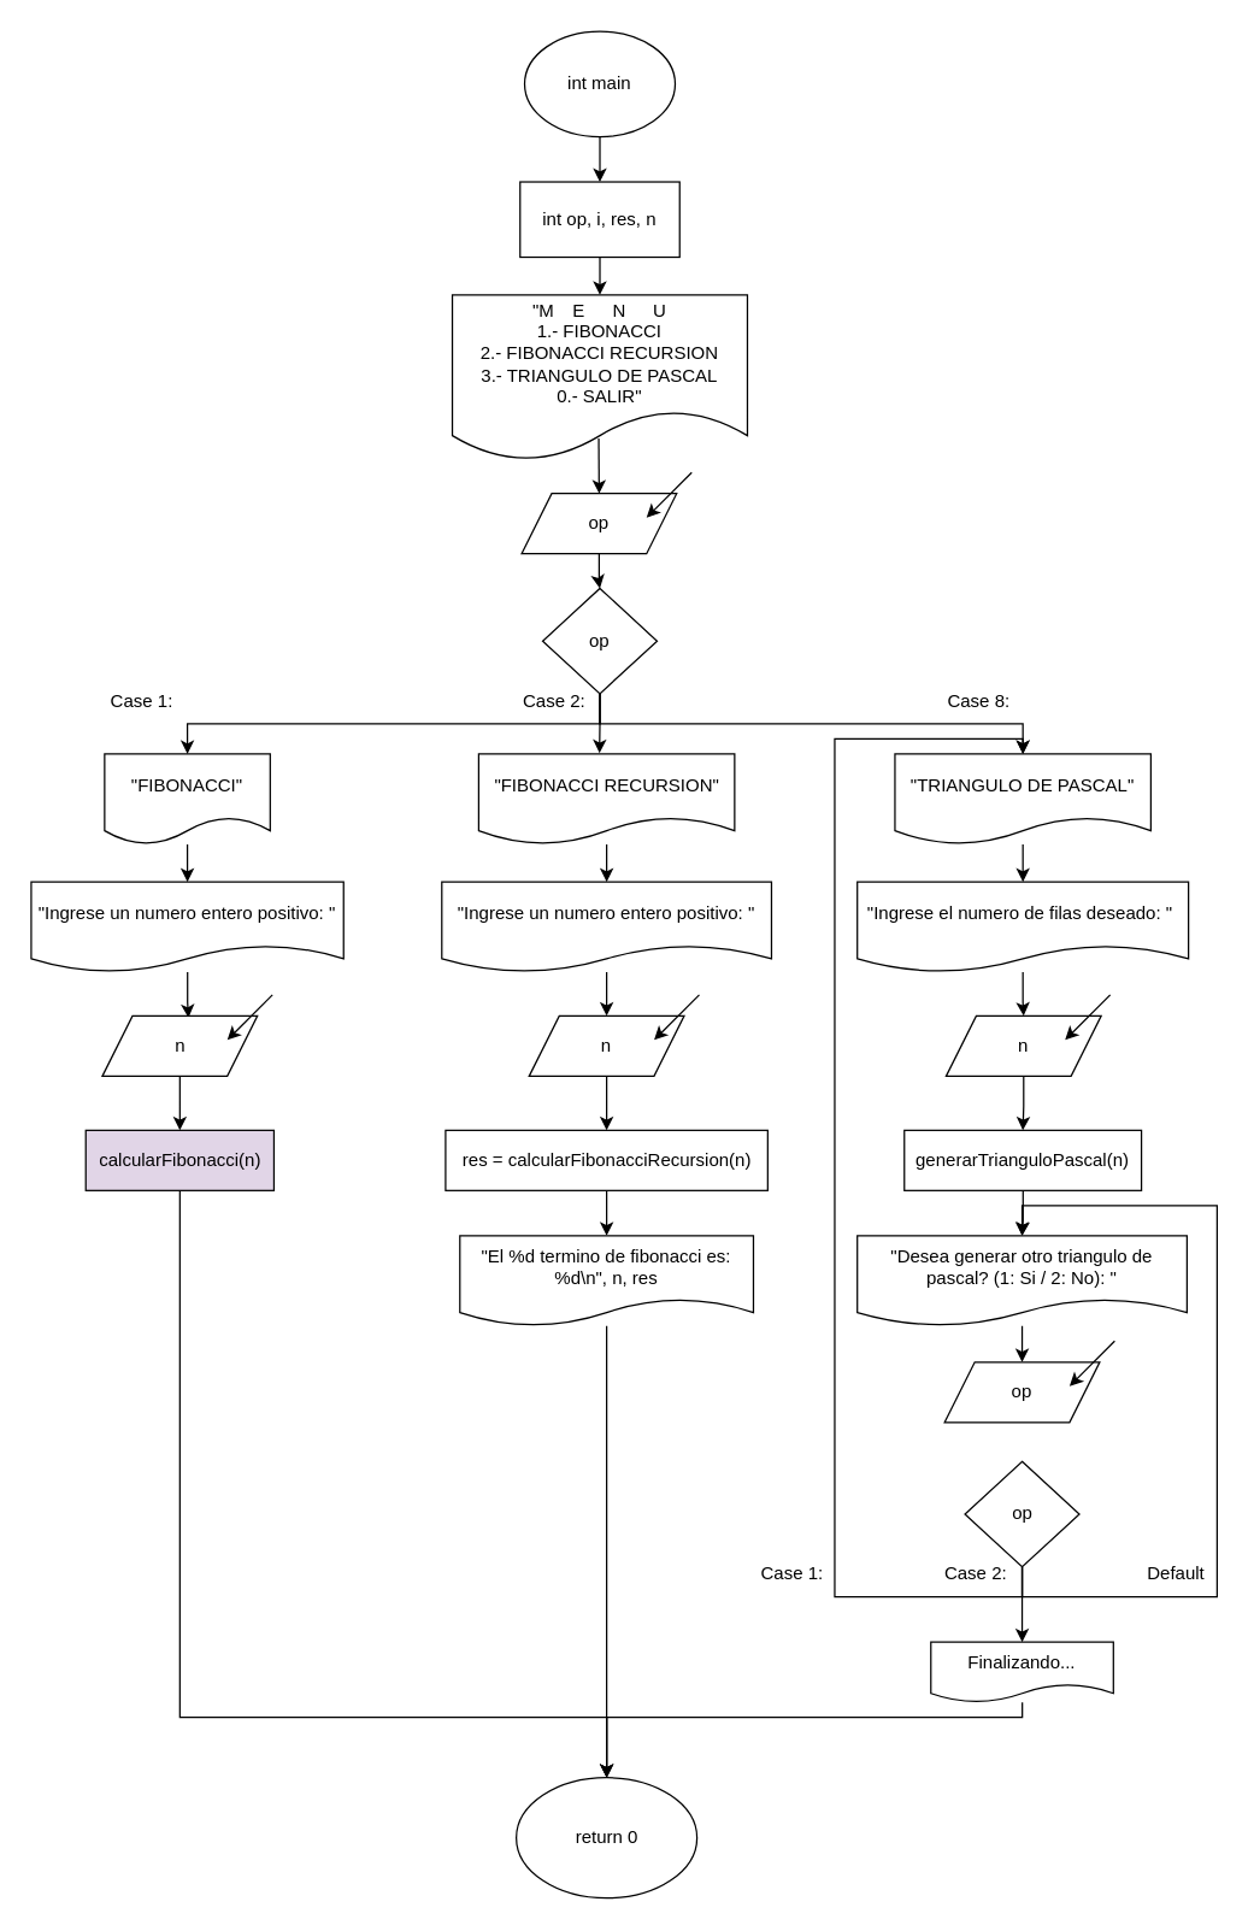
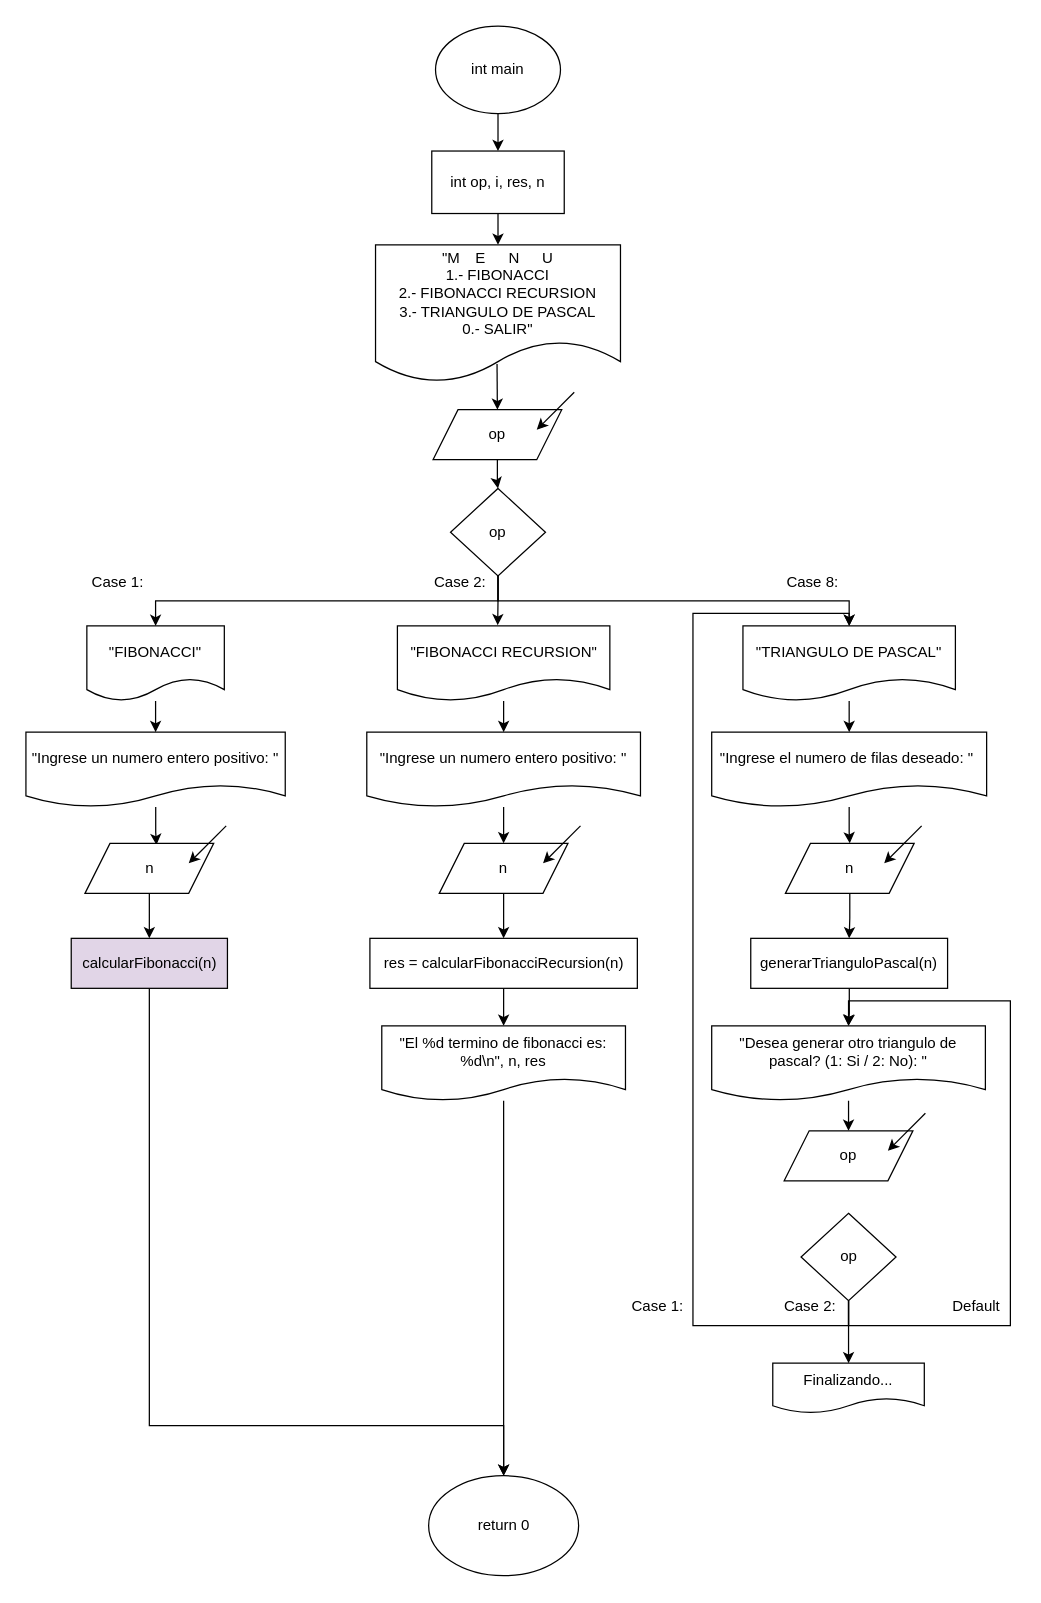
  <mxCell id="0" />
  <mxCell id="1" parent="0" />
  <mxCell id="2" style="edgeStyle=orthogonalEdgeStyle;rounded=0;orthogonalLoop=1;jettySize=auto;html=1;entryX=0.5;entryY=0;entryDx=0;entryDy=0;" edge="1" parent="1" source="3" target="5"><mxGeometry relative="1" as="geometry" /></mxCell>
  <mxCell id="3" value="int main" style="ellipse;whiteSpace=wrap;html=1;" vertex="1" parent="1"><mxGeometry x="348" y="20" width="100" height="70" as="geometry" /></mxCell>
  <mxCell id="4" style="edgeStyle=orthogonalEdgeStyle;rounded=0;orthogonalLoop=1;jettySize=auto;html=1;entryX=0.5;entryY=0;entryDx=0;entryDy=0;" edge="1" parent="1" source="5" target="7"><mxGeometry relative="1" as="geometry" /></mxCell>
  <mxCell id="5" value="int op, i, res, n" style="rounded=0;whiteSpace=wrap;html=1;" vertex="1" parent="1"><mxGeometry x="345" y="120" width="106" height="50" as="geometry" /></mxCell>
  <mxCell id="6" style="edgeStyle=orthogonalEdgeStyle;rounded=0;orthogonalLoop=1;jettySize=auto;html=1;entryX=0.5;entryY=0;entryDx=0;entryDy=0;exitX=0.496;exitY=0.867;exitDx=0;exitDy=0;exitPerimeter=0;" edge="1" parent="1" source="7" target="9"><mxGeometry relative="1" as="geometry" /></mxCell>
  <mxCell id="7" value="&quot;M&lt;span style=&quot;white-space: pre;&quot;&gt;&#09;&lt;/span&gt;E&lt;span style=&quot;white-space: pre;&quot;&gt;&#09;&lt;/span&gt;N&lt;span style=&quot;white-space: pre;&quot;&gt;&#09;&lt;/span&gt;U&lt;br&gt;1.- FIBONACCI&lt;br&gt;2.- FIBONACCI RECURSION&lt;br&gt;3.- TRIANGULO DE PASCAL&lt;br&gt;0.- SALIR&quot;" style="shape=document;whiteSpace=wrap;html=1;boundedLbl=1;" vertex="1" parent="1"><mxGeometry x="300" y="195" width="196" height="110" as="geometry" /></mxCell>
  <mxCell id="8" value="" style="group" vertex="1" connectable="0" parent="1"><mxGeometry x="346" y="313" width="113" height="54" as="geometry" /></mxCell>
  <mxCell id="9" value="op" style="shape=parallelogram;perimeter=parallelogramPerimeter;whiteSpace=wrap;html=1;fixedSize=1;" vertex="1" parent="8"><mxGeometry y="14" width="103" height="40" as="geometry" /></mxCell>
  <mxCell id="10" value="" style="endArrow=classic;html=1;rounded=0;" edge="1" parent="8"><mxGeometry width="50" height="50" relative="1" as="geometry"><mxPoint x="113" as="sourcePoint" /><mxPoint x="83" y="30" as="targetPoint" /></mxGeometry></mxCell>
  <mxCell id="11" style="edgeStyle=orthogonalEdgeStyle;rounded=0;orthogonalLoop=1;jettySize=auto;html=1;entryX=0.472;entryY=-0.01;entryDx=0;entryDy=0;entryPerimeter=0;" edge="1" parent="1" source="14" target="19"><mxGeometry relative="1" as="geometry" /></mxCell>
  <mxCell id="12" style="edgeStyle=orthogonalEdgeStyle;rounded=0;orthogonalLoop=1;jettySize=auto;html=1;entryX=0.5;entryY=0;entryDx=0;entryDy=0;" edge="1" parent="1" source="14" target="17"><mxGeometry relative="1" as="geometry"><Array as="points"><mxPoint x="398" y="480" /><mxPoint x="124" y="480" /><mxPoint x="124" y="500" /></Array></mxGeometry></mxCell>
  <mxCell id="13" style="edgeStyle=orthogonalEdgeStyle;rounded=0;orthogonalLoop=1;jettySize=auto;html=1;entryX=0.5;entryY=0;entryDx=0;entryDy=0;" edge="1" parent="1" source="14" target="21"><mxGeometry relative="1" as="geometry"><Array as="points"><mxPoint x="398" y="480" /><mxPoint x="679" y="480" /></Array></mxGeometry></mxCell>
  <mxCell id="14" value="op" style="rhombus;whiteSpace=wrap;html=1;" vertex="1" parent="1"><mxGeometry x="360" y="390" width="76" height="70" as="geometry" /></mxCell>
  <mxCell id="15" style="edgeStyle=orthogonalEdgeStyle;rounded=0;orthogonalLoop=1;jettySize=auto;html=1;entryX=0.5;entryY=0;entryDx=0;entryDy=0;" edge="1" parent="1" source="9" target="14"><mxGeometry relative="1" as="geometry" /></mxCell>
  <mxCell id="16" style="edgeStyle=orthogonalEdgeStyle;rounded=0;orthogonalLoop=1;jettySize=auto;html=1;entryX=0.5;entryY=0;entryDx=0;entryDy=0;" edge="1" parent="1" source="17" target="26"><mxGeometry relative="1" as="geometry" /></mxCell>
  <mxCell id="17" value="&quot;FIBONACCI&quot;" style="shape=document;whiteSpace=wrap;html=1;boundedLbl=1;" vertex="1" parent="1"><mxGeometry x="69" y="500" width="110" height="60" as="geometry" /></mxCell>
  <mxCell id="18" style="edgeStyle=orthogonalEdgeStyle;rounded=0;orthogonalLoop=1;jettySize=auto;html=1;entryX=0.5;entryY=0;entryDx=0;entryDy=0;" edge="1" parent="1" source="19" target="28"><mxGeometry relative="1" as="geometry" /></mxCell>
  <mxCell id="19" value="&quot;FIBONACCI RECURSION&quot;" style="shape=document;whiteSpace=wrap;html=1;boundedLbl=1;" vertex="1" parent="1"><mxGeometry x="317.5" y="500" width="170" height="60" as="geometry" /></mxCell>
  <mxCell id="20" style="edgeStyle=orthogonalEdgeStyle;rounded=0;orthogonalLoop=1;jettySize=auto;html=1;entryX=0.5;entryY=0;entryDx=0;entryDy=0;" edge="1" parent="1" source="21" target="30"><mxGeometry relative="1" as="geometry" /></mxCell>
  <mxCell id="21" value="&quot;TRIANGULO DE PASCAL&quot;" style="shape=document;whiteSpace=wrap;html=1;boundedLbl=1;" vertex="1" parent="1"><mxGeometry x="594" y="500" width="170" height="60" as="geometry" /></mxCell>
  <mxCell id="22" value="Case 1:" style="text;html=1;strokeColor=none;fillColor=none;align=center;verticalAlign=middle;whiteSpace=wrap;rounded=0;" vertex="1" parent="1"><mxGeometry x="64" y="450" width="60" height="30" as="geometry" /></mxCell>
  <mxCell id="23" value="Case 2:" style="text;html=1;strokeColor=none;fillColor=none;align=center;verticalAlign=middle;whiteSpace=wrap;rounded=0;" vertex="1" parent="1"><mxGeometry x="338" y="450" width="60" height="30" as="geometry" /></mxCell>
  <mxCell id="24" value="Case 8:" style="text;html=1;strokeColor=none;fillColor=none;align=center;verticalAlign=middle;whiteSpace=wrap;rounded=0;" vertex="1" parent="1"><mxGeometry x="620" y="450" width="60" height="30" as="geometry" /></mxCell>
  <mxCell id="25" style="edgeStyle=orthogonalEdgeStyle;rounded=0;orthogonalLoop=1;jettySize=auto;html=1;entryX=0.555;entryY=0.032;entryDx=0;entryDy=0;entryPerimeter=0;" edge="1" parent="1" source="26" target="32"><mxGeometry relative="1" as="geometry" /></mxCell>
  <mxCell id="26" value="&quot;Ingrese un numero entero positivo: &quot;" style="shape=document;whiteSpace=wrap;html=1;boundedLbl=1;" vertex="1" parent="1"><mxGeometry x="20.25" y="585" width="207.5" height="60" as="geometry" /></mxCell>
  <mxCell id="27" style="edgeStyle=orthogonalEdgeStyle;rounded=0;orthogonalLoop=1;jettySize=auto;html=1;entryX=0.5;entryY=0;entryDx=0;entryDy=0;" edge="1" parent="1" source="28" target="35"><mxGeometry relative="1" as="geometry" /></mxCell>
  <mxCell id="28" value="&quot;Ingrese un numero entero positivo: &quot;" style="shape=document;whiteSpace=wrap;html=1;boundedLbl=1;" vertex="1" parent="1"><mxGeometry x="293" y="585" width="219" height="60" as="geometry" /></mxCell>
  <mxCell id="29" style="edgeStyle=orthogonalEdgeStyle;rounded=0;orthogonalLoop=1;jettySize=auto;html=1;entryX=0.5;entryY=0;entryDx=0;entryDy=0;" edge="1" parent="1" source="30" target="38"><mxGeometry relative="1" as="geometry" /></mxCell>
  <mxCell id="30" value="&quot;Ingrese el numero de filas deseado: &quot;&amp;nbsp;" style="shape=document;whiteSpace=wrap;html=1;boundedLbl=1;" vertex="1" parent="1"><mxGeometry x="569" y="585" width="220" height="60" as="geometry" /></mxCell>
  <mxCell id="31" value="" style="group" vertex="1" connectable="0" parent="1"><mxGeometry x="67.5" y="660" width="113" height="54" as="geometry" /></mxCell>
  <mxCell id="32" value="n" style="shape=parallelogram;perimeter=parallelogramPerimeter;whiteSpace=wrap;html=1;fixedSize=1;" vertex="1" parent="31"><mxGeometry y="14" width="103" height="40" as="geometry" /></mxCell>
  <mxCell id="33" value="" style="endArrow=classic;html=1;rounded=0;" edge="1" parent="31"><mxGeometry width="50" height="50" relative="1" as="geometry"><mxPoint x="113" as="sourcePoint" /><mxPoint x="83" y="30" as="targetPoint" /></mxGeometry></mxCell>
  <mxCell id="34" value="" style="group" vertex="1" connectable="0" parent="1"><mxGeometry x="351" y="660" width="113" height="54" as="geometry" /></mxCell>
  <mxCell id="35" value="n" style="shape=parallelogram;perimeter=parallelogramPerimeter;whiteSpace=wrap;html=1;fixedSize=1;" vertex="1" parent="34"><mxGeometry y="14" width="103" height="40" as="geometry" /></mxCell>
  <mxCell id="36" value="" style="endArrow=classic;html=1;rounded=0;" edge="1" parent="34"><mxGeometry width="50" height="50" relative="1" as="geometry"><mxPoint x="113" as="sourcePoint" /><mxPoint x="83" y="30" as="targetPoint" /></mxGeometry></mxCell>
  <mxCell id="37" value="" style="group" vertex="1" connectable="0" parent="1"><mxGeometry x="624" y="660" width="113" height="54" as="geometry" /></mxCell>
  <mxCell id="38" value="n" style="shape=parallelogram;perimeter=parallelogramPerimeter;whiteSpace=wrap;html=1;fixedSize=1;" vertex="1" parent="37"><mxGeometry x="4" y="14" width="103" height="40" as="geometry" /></mxCell>
  <mxCell id="39" value="" style="endArrow=classic;html=1;rounded=0;" edge="1" parent="37"><mxGeometry width="50" height="50" relative="1" as="geometry"><mxPoint x="113" as="sourcePoint" /><mxPoint x="83" y="30" as="targetPoint" /></mxGeometry></mxCell>
  <mxCell id="40" style="edgeStyle=orthogonalEdgeStyle;rounded=0;orthogonalLoop=1;jettySize=auto;html=1;entryX=0.5;entryY=0;entryDx=0;entryDy=0;" edge="1" parent="1" source="41" target="48"><mxGeometry relative="1" as="geometry"><Array as="points"><mxPoint x="119" y="1140" /><mxPoint x="403" y="1140" /></Array></mxGeometry></mxCell>
  <mxCell id="41" value="calcularFibonacci(n)" style="rounded=0;whiteSpace=wrap;html=1;fillColor=#e1d5e7;" vertex="1" parent="1"><mxGeometry x="56.5" y="750" width="125" height="40" as="geometry" /></mxCell>
  <mxCell id="42" style="edgeStyle=orthogonalEdgeStyle;rounded=0;orthogonalLoop=1;jettySize=auto;html=1;entryX=0.5;entryY=0;entryDx=0;entryDy=0;" edge="1" parent="1" source="32" target="41"><mxGeometry relative="1" as="geometry" /></mxCell>
  <mxCell id="43" value="" style="edgeStyle=orthogonalEdgeStyle;rounded=0;orthogonalLoop=1;jettySize=auto;html=1;" edge="1" parent="1" source="44" target="47"><mxGeometry relative="1" as="geometry" /></mxCell>
  <mxCell id="44" value="res = calcularFibonacciRecursion(n)" style="rounded=0;whiteSpace=wrap;html=1;" vertex="1" parent="1"><mxGeometry x="295.5" y="750" width="214" height="40" as="geometry" /></mxCell>
  <mxCell id="45" style="edgeStyle=orthogonalEdgeStyle;rounded=0;orthogonalLoop=1;jettySize=auto;html=1;entryX=0.5;entryY=0;entryDx=0;entryDy=0;" edge="1" parent="1" source="35" target="44"><mxGeometry relative="1" as="geometry" /></mxCell>
  <mxCell id="46" style="edgeStyle=orthogonalEdgeStyle;rounded=0;orthogonalLoop=1;jettySize=auto;html=1;entryX=0.5;entryY=0;entryDx=0;entryDy=0;" edge="1" parent="1" source="47" target="48"><mxGeometry relative="1" as="geometry" /></mxCell>
  <mxCell id="47" value="&quot;El %d termino de fibonacci es: %d\n&quot;, n, res" style="shape=document;whiteSpace=wrap;html=1;boundedLbl=1;" vertex="1" parent="1"><mxGeometry x="305" y="820" width="195" height="60" as="geometry" /></mxCell>
  <mxCell id="48" value="return 0" style="ellipse;whiteSpace=wrap;html=1;" vertex="1" parent="1"><mxGeometry x="342.5" y="1180" width="120" height="80" as="geometry" /></mxCell>
  <mxCell id="49" style="edgeStyle=orthogonalEdgeStyle;rounded=0;orthogonalLoop=1;jettySize=auto;html=1;entryX=0.5;entryY=0;entryDx=0;entryDy=0;" edge="1" parent="1" source="50" target="52"><mxGeometry relative="1" as="geometry" /></mxCell>
  <mxCell id="50" value="generarTrianguloPascal(n)" style="rounded=0;whiteSpace=wrap;html=1;" vertex="1" parent="1"><mxGeometry x="600.25" y="750" width="157.5" height="40" as="geometry" /></mxCell>
  <mxCell id="51" style="edgeStyle=orthogonalEdgeStyle;rounded=0;orthogonalLoop=1;jettySize=auto;html=1;entryX=0.5;entryY=0;entryDx=0;entryDy=0;" edge="1" parent="1" source="52" target="54"><mxGeometry relative="1" as="geometry" /></mxCell>
  <mxCell id="52" value="&quot;Desea generar otro triangulo de pascal? (1: Si / 2: No): &quot;" style="shape=document;whiteSpace=wrap;html=1;boundedLbl=1;" vertex="1" parent="1"><mxGeometry x="569" y="820" width="219" height="60" as="geometry" /></mxCell>
  <mxCell id="53" value="" style="group" vertex="1" connectable="0" parent="1"><mxGeometry x="627" y="890" width="113" height="54" as="geometry" /></mxCell>
  <mxCell id="54" value="op" style="shape=parallelogram;perimeter=parallelogramPerimeter;whiteSpace=wrap;html=1;fixedSize=1;" vertex="1" parent="53"><mxGeometry y="14" width="103" height="40" as="geometry" /></mxCell>
  <mxCell id="55" value="" style="endArrow=classic;html=1;rounded=0;" edge="1" parent="53"><mxGeometry width="50" height="50" relative="1" as="geometry"><mxPoint x="113" as="sourcePoint" /><mxPoint x="83" y="30" as="targetPoint" /></mxGeometry></mxCell>
  <mxCell id="56" style="edgeStyle=orthogonalEdgeStyle;rounded=0;orthogonalLoop=1;jettySize=auto;html=1;entryX=0.5;entryY=0;entryDx=0;entryDy=0;" edge="1" parent="1" source="38" target="50"><mxGeometry relative="1" as="geometry" /></mxCell>
  <mxCell id="57" style="edgeStyle=orthogonalEdgeStyle;rounded=0;orthogonalLoop=1;jettySize=auto;html=1;entryX=0.5;entryY=0;entryDx=0;entryDy=0;" edge="1" parent="1" source="60" target="21"><mxGeometry relative="1" as="geometry"><Array as="points"><mxPoint x="679" y="1060" /><mxPoint x="554" y="1060" /><mxPoint x="554" y="490" /><mxPoint x="679" y="490" /></Array></mxGeometry></mxCell>
  <mxCell id="58" style="edgeStyle=orthogonalEdgeStyle;rounded=0;orthogonalLoop=1;jettySize=auto;html=1;entryX=0.5;entryY=0;entryDx=0;entryDy=0;" edge="1" parent="1" source="60" target="62"><mxGeometry relative="1" as="geometry" /></mxCell>
  <mxCell id="59" style="edgeStyle=orthogonalEdgeStyle;rounded=0;orthogonalLoop=1;jettySize=auto;html=1;entryX=0.5;entryY=0;entryDx=0;entryDy=0;" edge="1" parent="1" source="60" target="52"><mxGeometry relative="1" as="geometry"><Array as="points"><mxPoint x="679" y="1060" /><mxPoint x="808" y="1060" /><mxPoint x="808" y="800" /><mxPoint x="679" y="800" /></Array></mxGeometry></mxCell>
  <mxCell id="60" value="op" style="rhombus;whiteSpace=wrap;html=1;" vertex="1" parent="1"><mxGeometry x="640.5" y="970" width="76" height="70" as="geometry" /></mxCell>
- <mxCell id="61" style="edgeStyle=orthogonalEdgeStyle;rounded=0;orthogonalLoop=1;jettySize=auto;html=1;entryX=0.5;entryY=0;entryDx=0;entryDy=0;" edge="1" parent="1" source="62" target="48"><mxGeometry relative="1" as="geometry"><Array as="points"><mxPoint x="679" y="1140" /><mxPoint x="403" y="1140" /></Array></mxGeometry></mxCell>
  <mxCell id="62" value="Finalizando..." style="shape=document;whiteSpace=wrap;html=1;boundedLbl=1;" vertex="1" parent="1"><mxGeometry x="617.87" y="1090" width="121.25" height="40" as="geometry" /></mxCell>
  <mxCell id="63" value="Case 1:" style="text;html=1;strokeColor=none;fillColor=none;align=center;verticalAlign=middle;whiteSpace=wrap;rounded=0;" vertex="1" parent="1"><mxGeometry x="496" y="1030" width="60" height="30" as="geometry" /></mxCell>
  <mxCell id="64" value="Case 2:" style="text;html=1;strokeColor=none;fillColor=none;align=center;verticalAlign=middle;whiteSpace=wrap;rounded=0;" vertex="1" parent="1"><mxGeometry x="617.87" y="1030" width="60" height="30" as="geometry" /></mxCell>
  <mxCell id="65" value="Default" style="text;html=1;strokeColor=none;fillColor=none;align=center;verticalAlign=middle;whiteSpace=wrap;rounded=0;" vertex="1" parent="1"><mxGeometry x="751" y="1030" width="60" height="30" as="geometry" /></mxCell>
